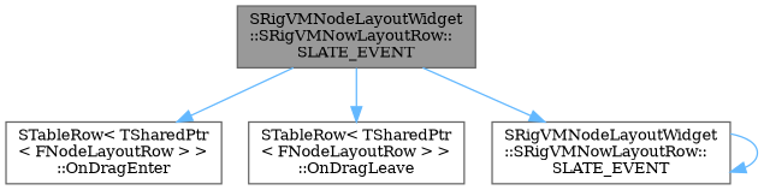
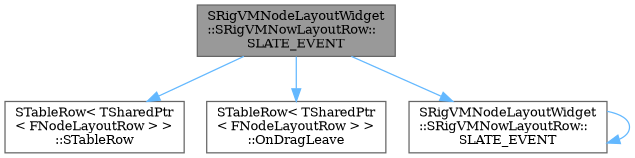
  digraph {
    rankdir=TB
    fontname="DejaVu Serif"
    node [color=grey40 fillcolor=white fontname="DejaVu Serif" fontsize=10 shape=box style=filled]
    edge [color=steelblue1 fontname="DejaVu Serif" fontsize=10 labelfontname=Helvetica labelfontsize=10 style=solid]
    n1 [color=gray40 fillcolor=grey60 fontcolor=black height=0.2 label="SRigVMNodeLayoutWidget\l::SRigVMNowLayoutRow::\lSLATE_EVENT" width=0.4]
-   n2 [height=0.2 label="STableRow\< TSharedPtr\l\< FNodeLayoutRow \> \>\l::OnDragEnter" width=0.4]
+   n2 [height=0.2 label="STableRow\< TSharedPtr\l\< FNodeLayoutRow \> \>\l::STableRow" width=0.4]
    n3 [height=0.2 label="STableRow\< TSharedPtr\l\< FNodeLayoutRow \> \>\l::OnDragLeave" width=0.4]
    n4 [height=0.2 label="SRigVMNodeLayoutWidget\l::SRigVMNowLayoutRow::\lSLATE_EVENT" width=0.4]
    n1 -> n2
    n1 -> n3
    n1 -> n4
    n4 -> n4
  }
